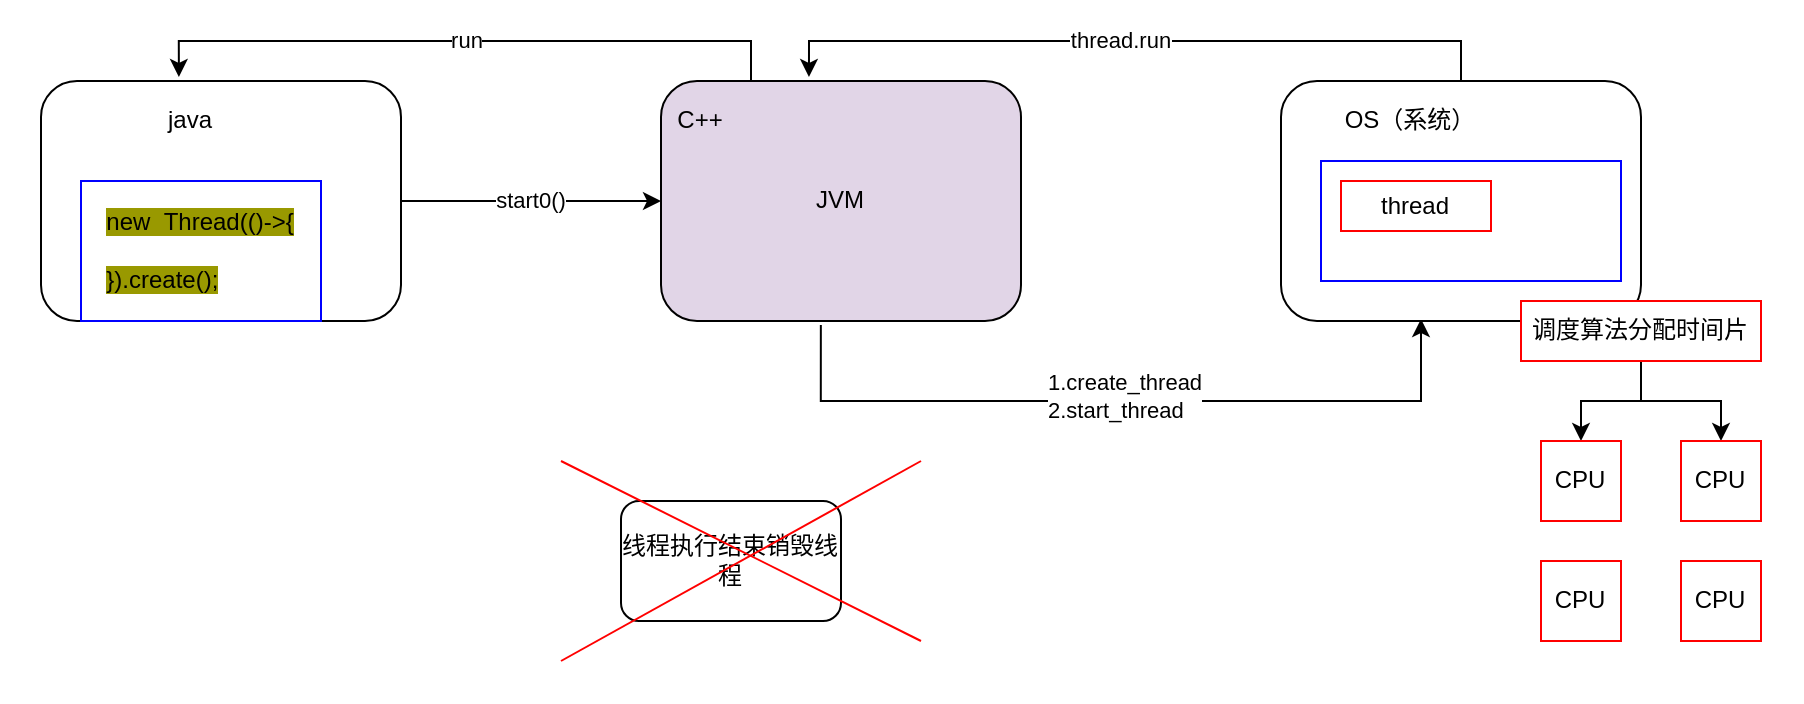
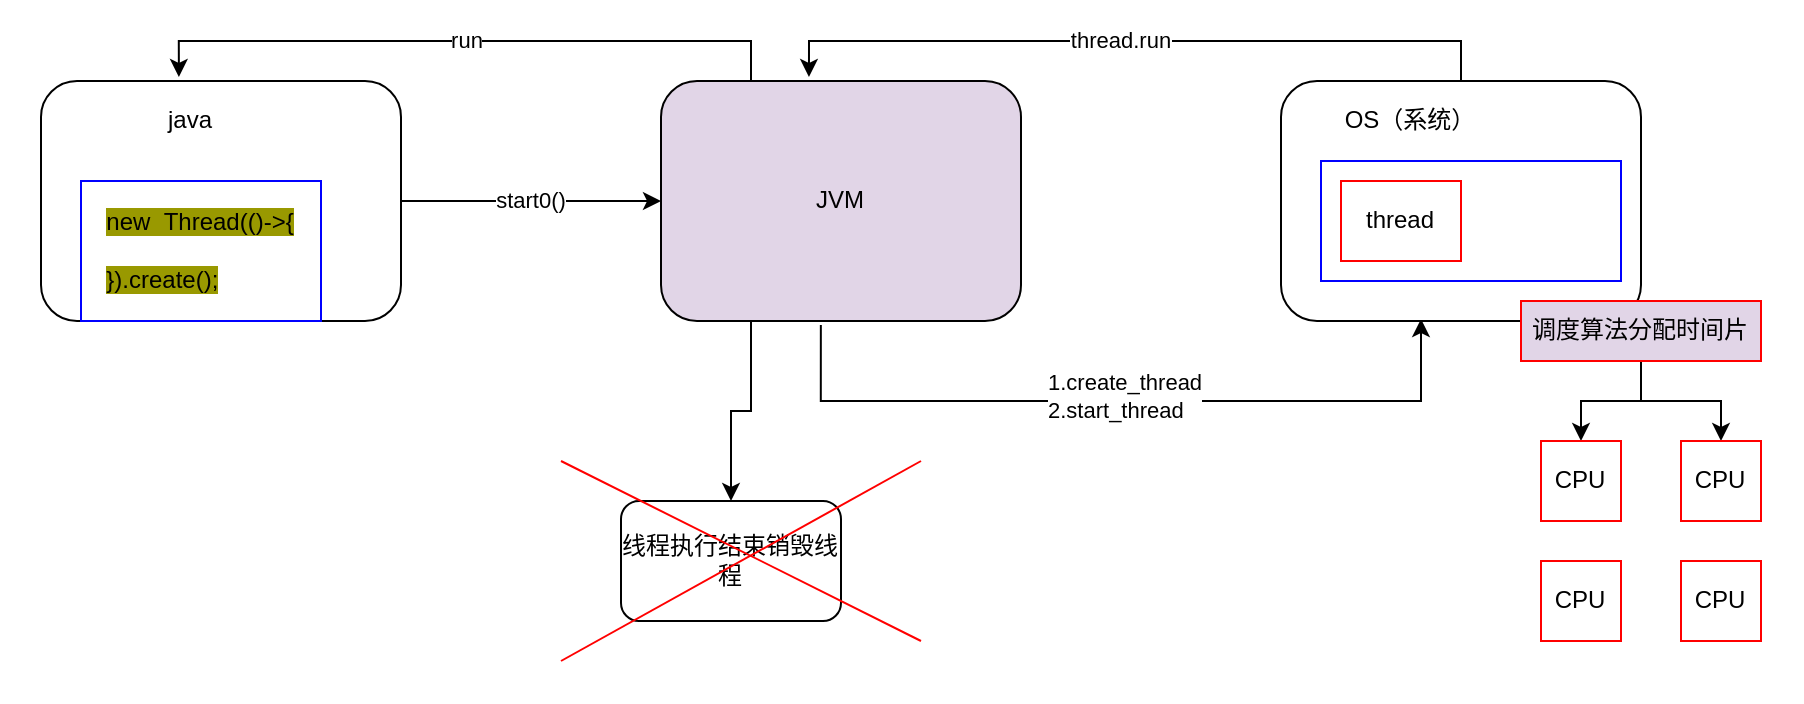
  <mxCell id="0" />
  <mxCell id="1" parent="0" />
  <mxCell id="2" value="start0()" style="edgeStyle=none;rounded=0;orthogonalLoop=1;jettySize=auto;html=1;entryX=0;entryY=0.5;entryDx=0;entryDy=0;" edge="1" parent="1" source="3" target="8"><mxGeometry relative="1" as="geometry" /></mxCell>
  <mxCell id="3" value="" style="rounded=1;whiteSpace=wrap;html=1;strokeColor=#000000;" vertex="1" parent="1"><mxGeometry x="20" y="40" width="180" height="120" as="geometry" /></mxCell>
  <mxCell id="4" style="edgeStyle=orthogonalEdgeStyle;rounded=0;orthogonalLoop=1;jettySize=auto;html=1;exitX=0.444;exitY=1.017;exitDx=0;exitDy=0;exitPerimeter=0;" edge="1" parent="1" source="8"><mxGeometry relative="1" as="geometry"><mxPoint x="710" y="159" as="targetPoint" /><Array as="points"><mxPoint x="410" y="200" /><mxPoint x="710" y="200" /><mxPoint x="710" y="159" /></Array></mxGeometry></mxCell>
  <mxCell id="5" value="1.create_thread&lt;br&gt;2.start_thread" style="edgeLabel;html=1;align=left;verticalAlign=middle;resizable=0;points=[];" vertex="1" connectable="0" parent="4"><mxGeometry x="-0.208" y="3" relative="1" as="geometry"><mxPoint as="offset" /></mxGeometry></mxCell>
  <mxCell id="6" value="run" style="edgeStyle=orthogonalEdgeStyle;rounded=0;orthogonalLoop=1;jettySize=auto;html=1;entryX=0.383;entryY=-0.017;entryDx=0;entryDy=0;entryPerimeter=0;exitX=0.25;exitY=0;exitDx=0;exitDy=0;" edge="1" parent="1" source="8" target="3"><mxGeometry relative="1" as="geometry"><Array as="points"><mxPoint x="375" y="20" /><mxPoint x="89" y="20" /></Array></mxGeometry></mxCell>
+ <mxCell id="7" style="edgeStyle=orthogonalEdgeStyle;rounded=0;orthogonalLoop=1;jettySize=auto;html=1;entryX=0.5;entryY=0;entryDx=0;entryDy=0;exitX=0.25;exitY=1;exitDx=0;exitDy=0;" edge="1" parent="1" source="8" target="25"><mxGeometry relative="1" as="geometry" /></mxCell>
  <mxCell id="8" value="JVM" style="rounded=1;whiteSpace=wrap;html=1;strokeColor=#000000;fillColor=#e1d5e7;" vertex="1" parent="1"><mxGeometry x="330" y="40" width="180" height="120" as="geometry" /></mxCell>
  <mxCell id="9" style="edgeStyle=orthogonalEdgeStyle;rounded=0;orthogonalLoop=1;jettySize=auto;html=1;entryX=0.411;entryY=-0.017;entryDx=0;entryDy=0;entryPerimeter=0;exitX=0.5;exitY=0;exitDx=0;exitDy=0;" edge="1" parent="1" source="11" target="8"><mxGeometry relative="1" as="geometry"><mxPoint x="730" y="20" as="sourcePoint" /><Array as="points"><mxPoint x="730" y="20" /><mxPoint x="404" y="20" /></Array></mxGeometry></mxCell>
  <mxCell id="10" value="thread.run" style="edgeLabel;html=1;align=center;verticalAlign=middle;resizable=0;points=[];" vertex="1" connectable="0" parent="9"><mxGeometry x="0.05" y="-1" relative="1" as="geometry"><mxPoint as="offset" /></mxGeometry></mxCell>
  <mxCell id="11" value="" style="rounded=1;whiteSpace=wrap;html=1;strokeColor=#000000;" vertex="1" parent="1"><mxGeometry x="640" y="40" width="180" height="120" as="geometry" /></mxCell>
  <mxCell id="12" value="java" style="text;html=1;strokeColor=none;fillColor=none;align=center;verticalAlign=middle;whiteSpace=wrap;rounded=0;" vertex="1" parent="1"><mxGeometry x="75" y="50" width="40" height="20" as="geometry" /></mxCell>
  <mxCell id="13" value="&lt;span style=&quot;background-color: rgb(153 , 153 , 0)&quot;&gt;new &amp;nbsp;Thread(()-&amp;gt;{&lt;br&gt;&lt;br&gt;&lt;/span&gt;&lt;div style=&quot;text-align: left&quot;&gt;&lt;span style=&quot;background-color: rgb(153 , 153 , 0)&quot;&gt;}).create();&lt;/span&gt;&lt;/div&gt;" style="text;html=1;strokeColor=#0000FF;fillColor=none;align=center;verticalAlign=middle;whiteSpace=wrap;rounded=0;" vertex="1" parent="1"><mxGeometry x="40" y="90" width="120" height="70" as="geometry" /></mxCell>
- <mxCell id="14" value="C++" style="text;html=1;strokeColor=none;fillColor=none;align=center;verticalAlign=middle;whiteSpace=wrap;rounded=0;" vertex="1" parent="1"><mxGeometry x="330" y="50" width="40" height="20" as="geometry" /></mxCell>
  <mxCell id="15" value="OS（系统）" style="text;html=1;strokeColor=none;fillColor=none;align=center;verticalAlign=middle;whiteSpace=wrap;rounded=0;" vertex="1" parent="1"><mxGeometry x="670" y="50" width="70" height="20" as="geometry" /></mxCell>
  <mxCell id="16" value="" style="rounded=0;whiteSpace=wrap;html=1;strokeColor=#0000FF;" vertex="1" parent="1"><mxGeometry x="660" y="80" width="150" height="60" as="geometry" /></mxCell>
- <mxCell id="17" value="thread" style="rounded=0;whiteSpace=wrap;html=1;strokeColor=#FF0000;" vertex="1" parent="1"><mxGeometry x="670" y="90" width="75" height="25" as="geometry" /></mxCell>
+ <mxCell id="17" value="thread" style="rounded=0;whiteSpace=wrap;html=1;strokeColor=#FF0000;" vertex="1" parent="1"><mxGeometry x="670" y="90" width="60" height="40" as="geometry" /></mxCell>
  <mxCell id="18" style="edgeStyle=orthogonalEdgeStyle;rounded=0;orthogonalLoop=1;jettySize=auto;html=1;entryX=0.5;entryY=0;entryDx=0;entryDy=0;" edge="1" parent="1" source="20" target="21"><mxGeometry relative="1" as="geometry" /></mxCell>
  <mxCell id="19" style="edgeStyle=orthogonalEdgeStyle;rounded=0;orthogonalLoop=1;jettySize=auto;html=1;entryX=0.5;entryY=0;entryDx=0;entryDy=0;" edge="1" parent="1" source="20" target="23"><mxGeometry relative="1" as="geometry" /></mxCell>
- <mxCell id="20" value="调度算法分配时间片" style="rounded=0;whiteSpace=wrap;html=1;strokeColor=#FF0000;" vertex="1" parent="1"><mxGeometry x="760" y="150" width="120" height="30" as="geometry" /></mxCell>
+ <mxCell id="20" value="调度算法分配时间片" style="rounded=0;whiteSpace=wrap;html=1;strokeColor=#FF0000;fillColor=#e1d5e7;" vertex="1" parent="1"><mxGeometry x="760" y="150" width="120" height="30" as="geometry" /></mxCell>
  <mxCell id="21" value="CPU" style="whiteSpace=wrap;html=1;aspect=fixed;strokeColor=#FF0000;" vertex="1" parent="1"><mxGeometry x="770" y="220" width="40" height="40" as="geometry" /></mxCell>
  <mxCell id="22" value="CPU" style="whiteSpace=wrap;html=1;aspect=fixed;strokeColor=#FF0000;" vertex="1" parent="1"><mxGeometry x="770" y="280" width="40" height="40" as="geometry" /></mxCell>
  <mxCell id="23" value="CPU" style="whiteSpace=wrap;html=1;aspect=fixed;strokeColor=#FF0000;" vertex="1" parent="1"><mxGeometry x="840" y="220" width="40" height="40" as="geometry" /></mxCell>
  <mxCell id="24" value="CPU" style="whiteSpace=wrap;html=1;aspect=fixed;strokeColor=#FF0000;" vertex="1" parent="1"><mxGeometry x="840" y="280" width="40" height="40" as="geometry" /></mxCell>
  <mxCell id="25" value="线程执行结束销毁线程" style="rounded=1;whiteSpace=wrap;html=1;strokeColor=#000000;" vertex="1" parent="1"><mxGeometry x="310" y="250" width="110" height="60" as="geometry" /></mxCell>
  <mxCell id="26" value="" style="endArrow=none;html=1;strokeColor=#FF0000;" edge="1" parent="1"><mxGeometry width="50" height="50" relative="1" as="geometry"><mxPoint x="280" y="330" as="sourcePoint" /><mxPoint x="460" y="230" as="targetPoint" /></mxGeometry></mxCell>
  <mxCell id="27" value="" style="endArrow=none;html=1;strokeColor=#FF0000;" edge="1" parent="1"><mxGeometry width="50" height="50" relative="1" as="geometry"><mxPoint x="280" y="230" as="sourcePoint" /><mxPoint x="460" y="320" as="targetPoint" /></mxGeometry></mxCell>
